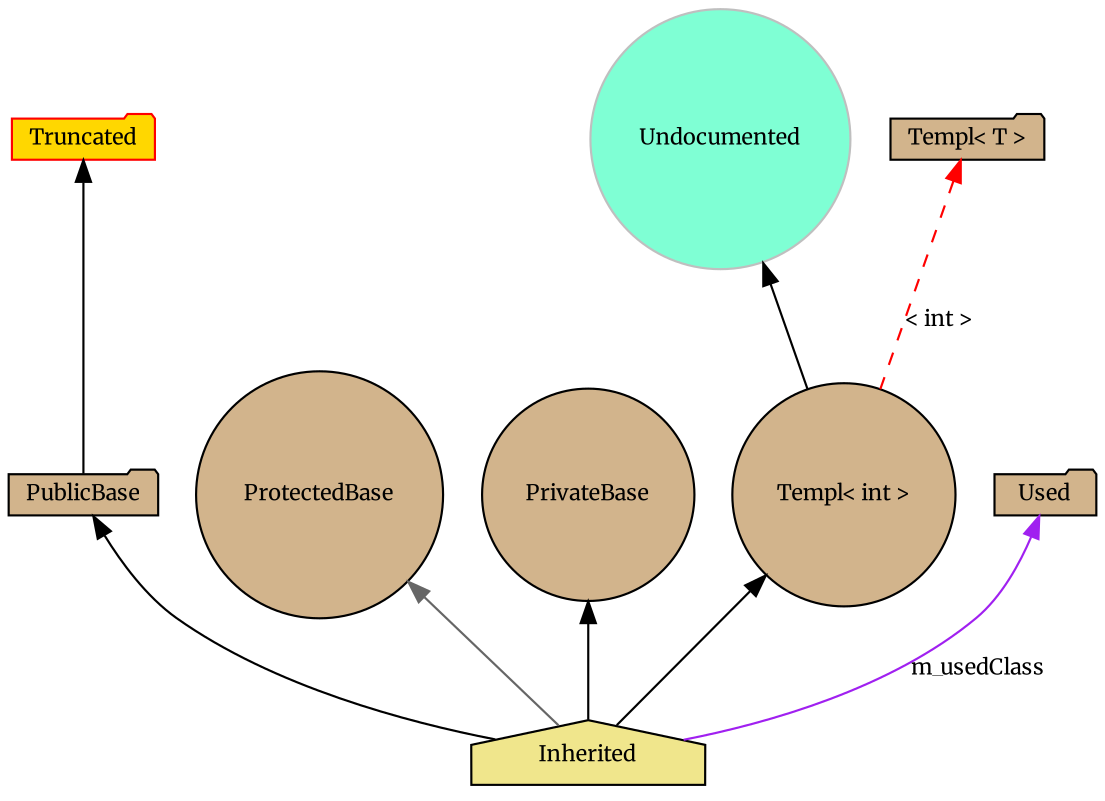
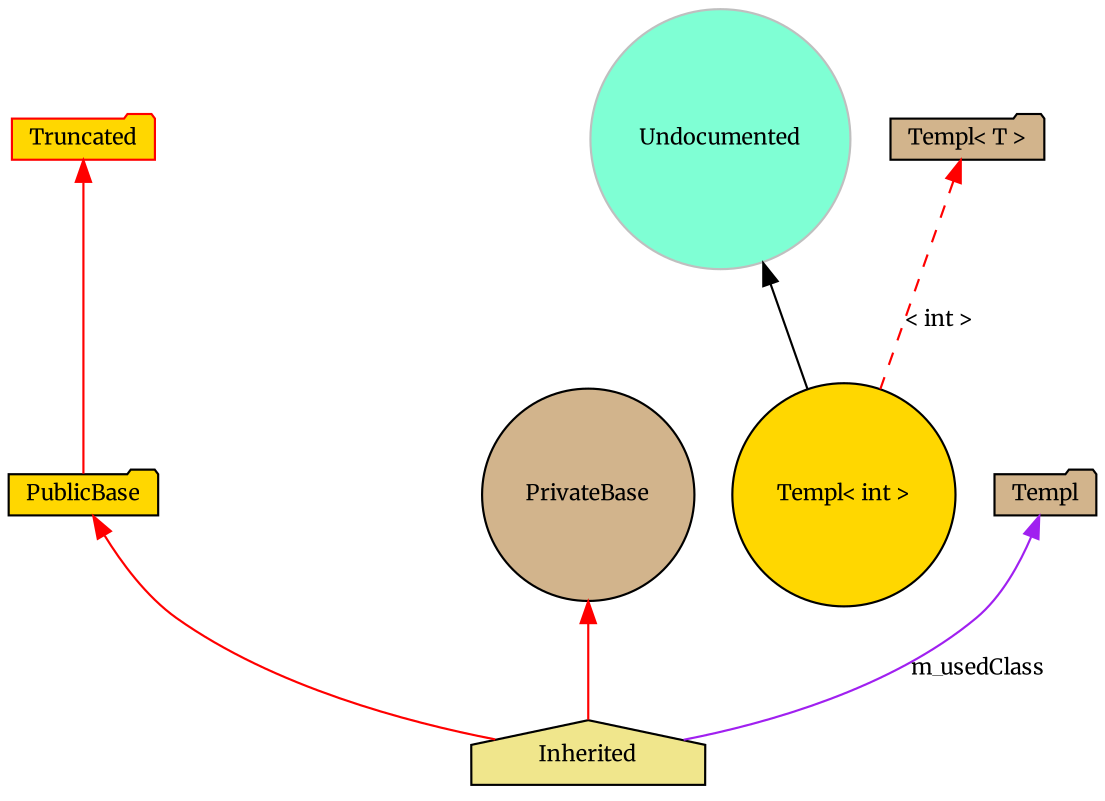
  digraph {
    fontname=Merriweather
    node [fillcolor=tan fontname=Merriweather fontsize=10 shape=folder style=filled color=black]
    edge [color=red dir=back fontname=Merriweather fontsize=10 labelfontname="Helvetica#FreeSans" labelfontsize=10 style=solid]
    n1 [fillcolor=khaki fontcolor=black height=0.2 label=Inherited shape=house width=0.4 color=""]
-   n2 [height=0.2 label=PublicBase width=0.4]
+   n2 [fillcolor=gold height=0.2 label=PublicBase width=0.4]
    n3 [color=red fillcolor=gold height=0.2 label=Truncated width=0.4]
-   n4 [height=0.2 label=ProtectedBase shape=circle width=0.4]
    n5 [height=0.2 label=PrivateBase shape=circle width=0.4]
    n6 [color=grey75 fillcolor=aquamarine height=0.2 label=Undocumented shape=circle width=0.4]
-   n7 [height=0.2 label="Templ< int >" shape=circle width=0.4]
+   n7 [fillcolor=gold height=0.2 label="Templ< int >" shape=circle width=0.4]
    n8 [height=0.2 label="Templ< T >" width=0.4]
-   n9 [height=0.2 label=Used width=0.4]
-   n2 -> n1 [color=black]
-   n3 -> n2 [color=black]
-   n4 -> n1 [color=gray40]
-   n5 -> n1 [color=black]
+   n9 [height=0.2 label=Templ width=0.4]
+   n2 -> n1
+   n3 -> n2
+   n5 -> n1
    n6 -> n7 [color=black]
-   n7 -> n1 [color=black]
    n8 -> n7 [label="< int >" style=dashed]
    n9 -> n1 [color=purple label=m_usedClass]
  }
